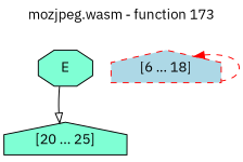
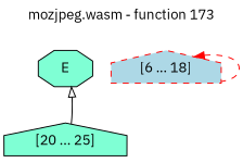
  digraph {
    fontname="IBM Plex Sans"
    label="mozjpeg.wasm - function 173"
    labelfontcolor=black
    labelfontname=Helvetica
    labelfontsize=16
    labelloc=t
    node [fillcolor=aquamarine fontname="IBM Plex Sans" shape=house]
    edge [fontname="IBM Plex Sans"]
    E [shape=octagon style=filled]
    n2 [color=red fillcolor=lightblue label="[6 ... 18]" style="dashed,filled"]
    n3 [color=black label="[20 ... 25]" style="solid,filled"]
    n2 -> n2 [color=red dir=back style=dashed]
-   E -> n3 [arrowhead=onormal]
+   n3 -> E [arrowhead=onormal]
  }
